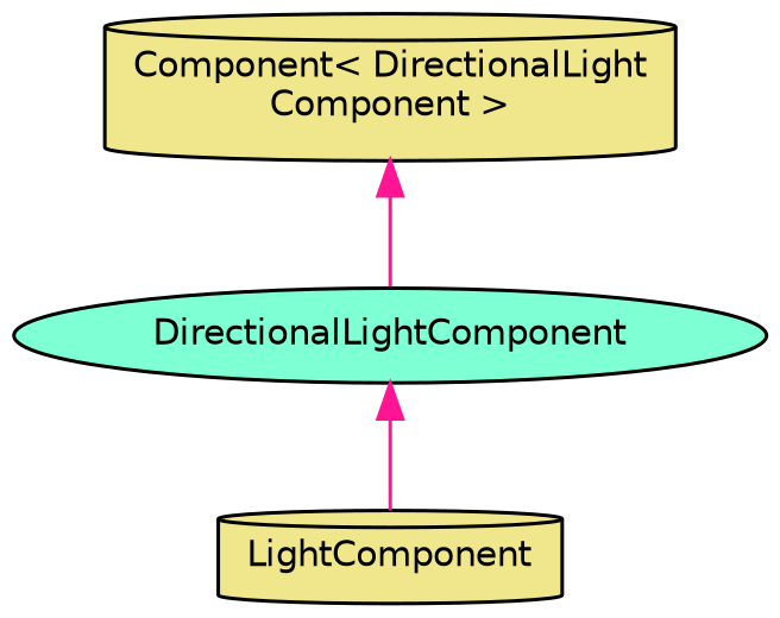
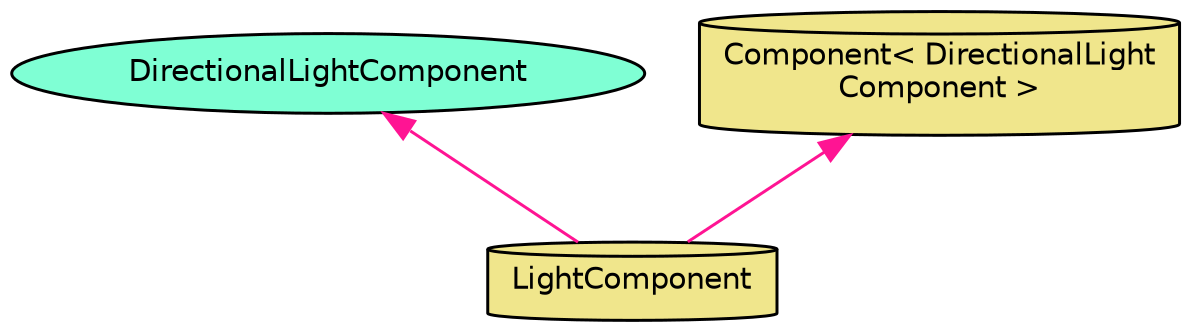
  digraph {
    node [color=black fillcolor=khaki fontname=Helvetica fontsize=10 shape=cylinder style=filled]
    edge [color=deeppink dir=back fontname=Helvetica fontsize=10 labelfontname=Helvetica labelfontsize=10 style=solid]
    n1 [fillcolor=aquamarine fontcolor=black height=0.2 label=DirectionalLightComponent shape=ellipse width=0.4]
    n2 [height=0.2 label=LightComponent width=0.4]
    n3 [height=0.2 label="Component\< DirectionalLight\lComponent \>" width=0.4]
    n1 -> n2
-   n3 -> n1
+   n3 -> n2
  }
